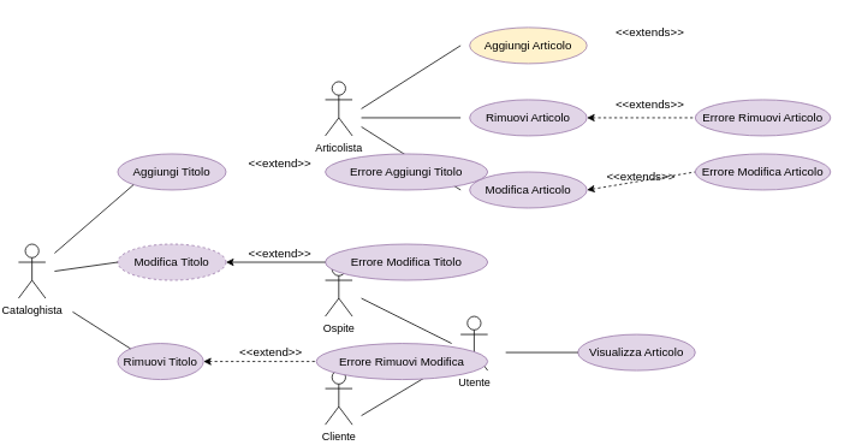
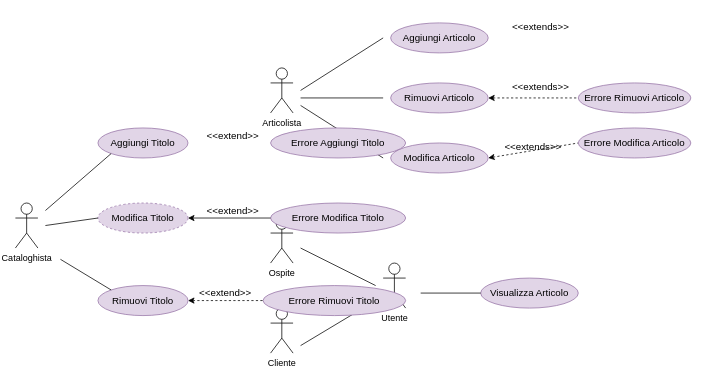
  <mxCell id="0" />
  <mxCell id="1" parent="0" />
  <mxCell id="2" value="Ospite" style="shape=umlActor;verticalLabelPosition=bottom;verticalAlign=top;html=1;outlineConnect=0;" vertex="1" parent="1"><mxGeometry x="360" y="290" width="30" height="60" as="geometry" /></mxCell>
  <mxCell id="3" value="Cliente&lt;br&gt;" style="shape=umlActor;verticalLabelPosition=bottom;verticalAlign=top;html=1;outlineConnect=0;" vertex="1" parent="1"><mxGeometry x="360" y="410" width="30" height="60" as="geometry" /></mxCell>
  <mxCell id="4" value="Articolista&lt;br&gt;" style="shape=umlActor;verticalLabelPosition=bottom;verticalAlign=top;html=1;outlineConnect=0;" vertex="1" parent="1"><mxGeometry x="360" y="90" width="30" height="60" as="geometry" /></mxCell>
  <mxCell id="5" value="Utente&lt;br&gt;" style="shape=umlActor;verticalLabelPosition=bottom;verticalAlign=top;html=1;outlineConnect=0;" vertex="1" parent="1"><mxGeometry x="510" y="350" width="30" height="60" as="geometry" /></mxCell>
  <mxCell id="6" value="" style="endArrow=none;html=1;rounded=0;" edge="1" parent="1"><mxGeometry width="50" height="50" relative="1" as="geometry"><mxPoint x="400" y="460" as="sourcePoint" /><mxPoint x="500" y="400" as="targetPoint" /></mxGeometry></mxCell>
  <mxCell id="7" value="" style="endArrow=none;html=1;rounded=0;" edge="1" parent="1"><mxGeometry width="50" height="50" relative="1" as="geometry"><mxPoint x="400" y="330" as="sourcePoint" /><mxPoint x="500" y="380" as="targetPoint" /></mxGeometry></mxCell>
  <mxCell id="8" value="&lt;font style=&quot;font-size: 13px&quot;&gt;Visualizza Articolo&lt;/font&gt;" style="ellipse;whiteSpace=wrap;html=1;fillColor=#e1d5e7;strokeColor=#9673a6;" vertex="1" parent="1"><mxGeometry x="640" y="370" width="130" height="40" as="geometry" /></mxCell>
  <mxCell id="9" value="" style="endArrow=none;html=1;rounded=0;fontSize=13;exitX=0;exitY=0.5;exitDx=0;exitDy=0;" edge="1" parent="1" source="8"><mxGeometry width="50" height="50" relative="1" as="geometry"><mxPoint x="720" y="460" as="sourcePoint" /><mxPoint x="560" y="390" as="targetPoint" /></mxGeometry></mxCell>
- <mxCell id="10" value="Aggiungi Articolo" style="ellipse;whiteSpace=wrap;html=1;fontSize=13;fillColor=#fff2cc;strokeColor=#9673a6;" vertex="1" parent="1"><mxGeometry x="520" y="30" width="130" height="40" as="geometry" /></mxCell>
+ <mxCell id="10" value="Aggiungi Articolo" style="ellipse;whiteSpace=wrap;html=1;fontSize=13;fillColor=#e1d5e7;strokeColor=#9673a6;" vertex="1" parent="1"><mxGeometry x="520" y="30" width="130" height="40" as="geometry" /></mxCell>
  <mxCell id="11" value="Rimuovi Articolo" style="ellipse;whiteSpace=wrap;html=1;fontSize=13;fillColor=#e1d5e7;strokeColor=#9673a6;" vertex="1" parent="1"><mxGeometry x="520" y="110" width="130" height="40" as="geometry" /></mxCell>
  <mxCell id="12" value="Modifica Articolo" style="ellipse;whiteSpace=wrap;html=1;fontSize=13;fillColor=#e1d5e7;strokeColor=#9673a6;" vertex="1" parent="1"><mxGeometry x="520" y="190" width="130" height="40" as="geometry" /></mxCell>
  <mxCell id="13" value="" style="endArrow=none;html=1;rounded=0;fontSize=13;" edge="1" parent="1"><mxGeometry width="50" height="50" relative="1" as="geometry"><mxPoint x="510" y="210" as="sourcePoint" /><mxPoint x="400" y="140" as="targetPoint" /></mxGeometry></mxCell>
  <mxCell id="14" value="" style="endArrow=none;html=1;rounded=0;fontSize=13;" edge="1" parent="1"><mxGeometry width="50" height="50" relative="1" as="geometry"><mxPoint x="400" y="130" as="sourcePoint" /><mxPoint x="510" y="130" as="targetPoint" /></mxGeometry></mxCell>
  <mxCell id="15" value="" style="endArrow=none;html=1;rounded=0;fontSize=13;" edge="1" parent="1"><mxGeometry width="50" height="50" relative="1" as="geometry"><mxPoint x="400" y="120" as="sourcePoint" /><mxPoint x="510" y="50" as="targetPoint" /></mxGeometry></mxCell>
  <mxCell id="16" value="" style="endArrow=none;dashed=1;html=1;rounded=0;fontSize=13;startArrow=classic;startFill=1;entryX=0;entryY=0.5;entryDx=0;entryDy=0;exitX=1;exitY=0.5;exitDx=0;exitDy=0;" edge="1" target="17" parent="1"><mxGeometry width="50" height="50" relative="1" as="geometry"><mxPoint x="650" y="130" as="sourcePoint" /><mxPoint x="770" y="480" as="targetPoint" /></mxGeometry></mxCell>
  <mxCell id="17" value="Errore Rimuovi Articolo" style="ellipse;whiteSpace=wrap;html=1;fontSize=13;fillColor=#e1d5e7;strokeColor=#9673a6;" vertex="1" parent="1"><mxGeometry x="770" y="110" width="150" height="40" as="geometry" /></mxCell>
  <mxCell id="18" value="" style="endArrow=none;dashed=1;html=1;rounded=0;fontSize=13;startArrow=classic;startFill=1;entryX=0;entryY=0.5;entryDx=0;entryDy=0;exitX=1;exitY=0.5;exitDx=0;exitDy=0;" edge="1" target="19" parent="1"><mxGeometry width="50" height="50" relative="1" as="geometry"><mxPoint x="650" y="210" as="sourcePoint" /><mxPoint x="770" y="560" as="targetPoint" /></mxGeometry></mxCell>
  <mxCell id="19" value="Errore Modifica Articolo" style="ellipse;whiteSpace=wrap;html=1;fontSize=13;fillColor=#e1d5e7;strokeColor=#9673a6;" vertex="1" parent="1"><mxGeometry x="770" y="170" width="150" height="40" as="geometry" /></mxCell>
  <mxCell id="20" value="&amp;lt;&amp;lt;extends&amp;gt;&amp;gt;" style="text;html=1;strokeColor=none;fillColor=none;align=center;verticalAlign=middle;whiteSpace=wrap;rounded=0;fontSize=13;" vertex="1" parent="1"><mxGeometry x="670" y="180" width="80" height="30" as="geometry" /></mxCell>
  <mxCell id="21" value="&amp;lt;&amp;lt;extends&amp;gt;&amp;gt;" style="text;html=1;strokeColor=none;fillColor=none;align=center;verticalAlign=middle;whiteSpace=wrap;rounded=0;fontSize=13;" vertex="1" parent="1"><mxGeometry x="680" y="20" width="80" height="30" as="geometry" /></mxCell>
  <mxCell id="22" value="&amp;lt;&amp;lt;extends&amp;gt;&amp;gt;" style="text;html=1;strokeColor=none;fillColor=none;align=center;verticalAlign=middle;whiteSpace=wrap;rounded=0;fontSize=13;" vertex="1" parent="1"><mxGeometry x="680" y="100" width="80" height="30" as="geometry" /></mxCell>
  <mxCell id="23" value="Cataloghista" style="shape=umlActor;verticalLabelPosition=bottom;verticalAlign=top;html=1;outlineConnect=0;" vertex="1" parent="1"><mxGeometry x="20" y="270" width="30" height="60" as="geometry" /></mxCell>
  <mxCell id="24" value="&lt;font style=&quot;font-size: 13px&quot;&gt;Aggiungi Titolo&lt;/font&gt;" style="ellipse;whiteSpace=wrap;html=1;fillColor=#e1d5e7;strokeColor=#9673a6;" vertex="1" parent="1"><mxGeometry x="130" y="170" width="120" height="40" as="geometry" /></mxCell>
  <mxCell id="25" value="&lt;font style=&quot;font-size: 13px&quot;&gt;Modifica Titolo&lt;/font&gt;" style="ellipse;whiteSpace=wrap;html=1;fillColor=#e1d5e7;strokeColor=#9673a6;dashed=1;" vertex="1" parent="1"><mxGeometry x="130" y="270" width="120" height="40" as="geometry" /></mxCell>
- <mxCell id="26" value="&lt;font style=&quot;font-size: 13px&quot;&gt;Rimuovi Titolo&lt;/font&gt;" style="ellipse;whiteSpace=wrap;html=1;fillColor=#e1d5e7;strokeColor=#9673a6;" vertex="1" parent="1"><mxGeometry x="130" y="380" width="95" height="40" as="geometry" /></mxCell>
+ <mxCell id="26" value="&lt;font style=&quot;font-size: 13px&quot;&gt;Rimuovi Titolo&lt;/font&gt;" style="ellipse;whiteSpace=wrap;html=1;fillColor=#e1d5e7;strokeColor=#9673a6;" vertex="1" parent="1"><mxGeometry x="130" y="380" width="120" height="40" as="geometry" /></mxCell>
  <mxCell id="27" value="&lt;font style=&quot;font-size: 13px&quot;&gt;Errore Modifica Titolo&lt;/font&gt;" style="ellipse;whiteSpace=wrap;html=1;fillColor=#e1d5e7;strokeColor=#9673a6;" vertex="1" parent="1"><mxGeometry x="360" y="270" width="180" height="40" as="geometry" /></mxCell>
  <mxCell id="28" value="&lt;font style=&quot;font-size: 13px&quot;&gt;Errore Aggiungi Titolo&lt;/font&gt;" style="ellipse;whiteSpace=wrap;html=1;fillColor=#e1d5e7;strokeColor=#9673a6;" vertex="1" parent="1"><mxGeometry x="360" y="170" width="180" height="40" as="geometry" /></mxCell>
- <mxCell id="29" value="&lt;font style=&quot;font-size: 13px&quot;&gt;Errore Rimuovi Modifica&lt;/font&gt;" style="ellipse;whiteSpace=wrap;html=1;fillColor=#e1d5e7;strokeColor=#9673a6;" vertex="1" parent="1"><mxGeometry x="350" y="380" width="190" height="40" as="geometry" /></mxCell>
+ <mxCell id="29" value="&lt;font style=&quot;font-size: 13px&quot;&gt;Errore Rimuovi Titolo&lt;/font&gt;" style="ellipse;whiteSpace=wrap;html=1;fillColor=#e1d5e7;strokeColor=#9673a6;" vertex="1" parent="1"><mxGeometry x="350" y="380" width="190" height="40" as="geometry" /></mxCell>
  <mxCell id="30" value="" style="endArrow=none;dashed=0;html=1;rounded=0;fontSize=13;startArrow=classic;startFill=1;exitX=1;exitY=0.5;exitDx=0;exitDy=0;entryX=0;entryY=0.5;entryDx=0;entryDy=0;" edge="1" parent="1" source="25" target="27"><mxGeometry width="50" height="50" relative="1" as="geometry"><mxPoint x="250" y="330" as="sourcePoint" /><mxPoint x="360" y="330" as="targetPoint" /><Array as="points" /></mxGeometry></mxCell>
  <mxCell id="31" value="" style="endArrow=none;dashed=1;html=1;rounded=0;fontSize=13;startArrow=classic;startFill=1;exitX=1;exitY=0.5;exitDx=0;exitDy=0;entryX=0;entryY=0.5;entryDx=0;entryDy=0;" edge="1" parent="1" source="26" target="29"><mxGeometry width="50" height="50" relative="1" as="geometry"><mxPoint x="260" y="300" as="sourcePoint" /><mxPoint x="370" y="300" as="targetPoint" /><Array as="points" /></mxGeometry></mxCell>
  <mxCell id="32" value="&amp;lt;&amp;lt;extend&amp;gt;&amp;gt;" style="text;html=1;strokeColor=none;fillColor=none;align=center;verticalAlign=middle;whiteSpace=wrap;rounded=0;fontSize=13;" vertex="1" parent="1"><mxGeometry x="290" y="170" width="40" height="20" as="geometry" /></mxCell>
  <mxCell id="33" value="&amp;lt;&amp;lt;extend&amp;gt;&amp;gt;" style="text;html=1;strokeColor=none;fillColor=none;align=center;verticalAlign=middle;whiteSpace=wrap;rounded=0;fontSize=13;" vertex="1" parent="1"><mxGeometry x="290" y="270" width="40" height="20" as="geometry" /></mxCell>
  <mxCell id="34" value="&amp;lt;&amp;lt;extend&amp;gt;&amp;gt;" style="text;html=1;strokeColor=none;fillColor=none;align=center;verticalAlign=middle;whiteSpace=wrap;rounded=0;fontSize=13;" vertex="1" parent="1"><mxGeometry y="380" width="40" height="20" as="geometry" x="280" /></mxCell>
  <mxCell id="35" value="" style="endArrow=none;html=1;rounded=0;fontSize=13;entryX=0;entryY=1;entryDx=0;entryDy=0;" edge="1" parent="1" target="24"><mxGeometry width="50" height="50" relative="1" as="geometry"><mxPoint x="60" y="280" as="sourcePoint" /><mxPoint x="140" y="210" as="targetPoint" /></mxGeometry></mxCell>
  <mxCell id="36" value="" style="endArrow=none;html=1;rounded=0;fontSize=13;exitX=0;exitY=0.5;exitDx=0;exitDy=0;" edge="1" parent="1" source="25"><mxGeometry width="50" height="50" relative="1" as="geometry"><mxPoint x="120" y="290" as="sourcePoint" /><mxPoint x="60" y="300" as="targetPoint" /></mxGeometry></mxCell>
  <mxCell id="37" value="" style="endArrow=none;html=1;rounded=0;fontSize=13;exitX=0;exitY=0;exitDx=0;exitDy=0;" edge="1" parent="1" source="26"><mxGeometry width="50" height="50" relative="1" as="geometry"><mxPoint x="120" y="380" as="sourcePoint" /><mxPoint x="80" y="345" as="targetPoint" /></mxGeometry></mxCell>
